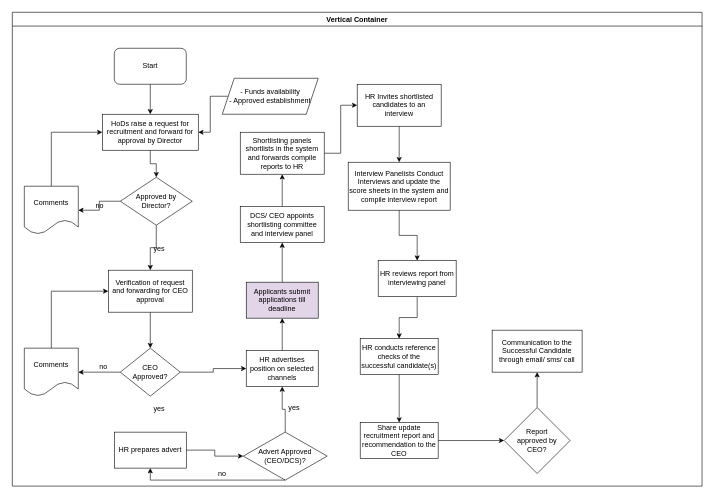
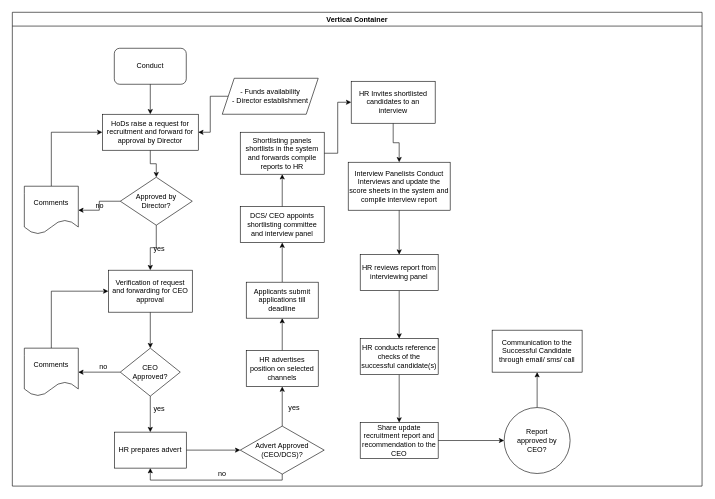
  <mxCell id="0" />
  <mxCell id="1" parent="0" />
  <mxCell id="2" value="Vertical Container" style="swimlane;" vertex="1" parent="1"><mxGeometry x="20" y="20" width="1150" height="790" as="geometry" /></mxCell>
- <mxCell id="3" value="Start" style="rounded=1;whiteSpace=wrap;html=1;" vertex="1" parent="2"><mxGeometry x="170" y="60" width="120" height="60" as="geometry" /></mxCell>
+ <mxCell id="3" value="Conduct" style="rounded=1;whiteSpace=wrap;html=1;" vertex="1" parent="2"><mxGeometry x="170" y="60" width="120" height="60" as="geometry" /></mxCell>
  <mxCell id="4" value="" style="edgeStyle=orthogonalEdgeStyle;rounded=0;orthogonalLoop=1;jettySize=auto;html=1;" edge="1" parent="2" source="5" target="11"><mxGeometry relative="1" as="geometry" /></mxCell>
  <mxCell id="5" value="&lt;span lang=&quot;EN-GB&quot;&gt;HoDs raise a request for recruitment and forward for approval by Director&lt;br&gt;&lt;/span&gt;" style="rounded=0;whiteSpace=wrap;html=1;" vertex="1" parent="2"><mxGeometry x="150" y="170" width="160" height="60" as="geometry" /></mxCell>
  <mxCell id="6" value="" style="edgeStyle=orthogonalEdgeStyle;rounded=0;orthogonalLoop=1;jettySize=auto;html=1;" edge="1" parent="2" source="3" target="5"><mxGeometry relative="1" as="geometry"><mxPoint x="230" y="200" as="targetPoint" /></mxGeometry></mxCell>
  <mxCell id="7" value="" style="edgeStyle=orthogonalEdgeStyle;rounded=0;orthogonalLoop=1;jettySize=auto;html=1;" edge="1" parent="2" source="8" target="5"><mxGeometry relative="1" as="geometry" /></mxCell>
- <mxCell id="8" value="&lt;div&gt;- Funds availability&lt;/div&gt;&lt;div&gt;- Approved establishment&lt;br&gt;&lt;/div&gt;" style="shape=parallelogram;perimeter=parallelogramPerimeter;whiteSpace=wrap;html=1;fixedSize=1;" vertex="1" parent="2"><mxGeometry x="350" y="110" width="160" height="60" as="geometry" /></mxCell>
+ <mxCell id="8" value="&lt;div&gt;- Funds availability&lt;/div&gt;&lt;div&gt;- Director establishment&lt;br&gt;&lt;/div&gt;" style="shape=parallelogram;perimeter=parallelogramPerimeter;whiteSpace=wrap;html=1;fixedSize=1;" vertex="1" parent="2"><mxGeometry x="350" y="110" width="160" height="60" as="geometry" /></mxCell>
  <mxCell id="9" value="" style="edgeStyle=orthogonalEdgeStyle;rounded=0;orthogonalLoop=1;jettySize=auto;html=1;" edge="1" parent="2" source="11" target="13"><mxGeometry relative="1" as="geometry" /></mxCell>
  <mxCell id="10" value="" style="edgeStyle=orthogonalEdgeStyle;rounded=0;orthogonalLoop=1;jettySize=auto;html=1;" edge="1" parent="2" source="11" target="16"><mxGeometry relative="1" as="geometry" /></mxCell>
  <mxCell id="11" value="Approved by Director?" style="rhombus;whiteSpace=wrap;html=1;rounded=0;" vertex="1" parent="2"><mxGeometry x="180" y="275" width="120" height="80" as="geometry" /></mxCell>
  <mxCell id="12" value="" style="edgeStyle=orthogonalEdgeStyle;rounded=0;orthogonalLoop=1;jettySize=auto;html=1;" edge="1" parent="2" source="13" target="19"><mxGeometry relative="1" as="geometry" /></mxCell>
  <mxCell id="13" value="Verification of request and forwarding for CEO approval" style="whiteSpace=wrap;html=1;rounded=0;" vertex="1" parent="2"><mxGeometry x="160" y="430" width="140" height="70" as="geometry" /></mxCell>
  <mxCell id="14" value="yes" style="text;html=1;strokeColor=none;fillColor=none;align=center;verticalAlign=middle;whiteSpace=wrap;rounded=0;" vertex="1" parent="2"><mxGeometry x="225" y="384" width="40" height="20" as="geometry" /></mxCell>
  <mxCell id="15" value="" style="edgeStyle=orthogonalEdgeStyle;rounded=0;orthogonalLoop=1;jettySize=auto;html=1;entryX=0;entryY=0.5;entryDx=0;entryDy=0;exitX=0.5;exitY=0;exitDx=0;exitDy=0;" edge="1" parent="2" source="16" target="5"><mxGeometry relative="1" as="geometry"><mxPoint x="65" y="200" as="targetPoint" /></mxGeometry></mxCell>
  <mxCell id="16" value="Comments" style="shape=document;whiteSpace=wrap;html=1;boundedLbl=1;rounded=0;" vertex="1" parent="2"><mxGeometry x="20" y="290" width="90" height="80" as="geometry" /></mxCell>
- <mxCell id="17" value="" style="edgeStyle=orthogonalEdgeStyle;rounded=0;orthogonalLoop=1;jettySize=auto;html=1;" edge="1" parent="2" source="19" target="27"><mxGeometry relative="1" as="geometry" /></mxCell>
+ <mxCell id="17" value="" style="edgeStyle=orthogonalEdgeStyle;rounded=0;orthogonalLoop=1;jettySize=auto;html=1;" edge="1" parent="2" source="19" target="21"><mxGeometry relative="1" as="geometry" /></mxCell>
  <mxCell id="18" value="" style="edgeStyle=orthogonalEdgeStyle;rounded=0;orthogonalLoop=1;jettySize=auto;html=1;" edge="1" parent="2" source="19" target="23"><mxGeometry relative="1" as="geometry" /></mxCell>
  <mxCell id="19" value="&lt;div&gt;CEO &lt;br&gt;&lt;/div&gt;&lt;div&gt;Approved?&lt;/div&gt;" style="rhombus;whiteSpace=wrap;html=1;rounded=0;" vertex="1" parent="2"><mxGeometry x="180" y="560" width="100" height="80" as="geometry" /></mxCell>
  <mxCell id="20" value="" style="edgeStyle=orthogonalEdgeStyle;rounded=0;orthogonalLoop=1;jettySize=auto;html=1;" edge="1" parent="2" source="21" target="25"><mxGeometry relative="1" as="geometry" /></mxCell>
  <mxCell id="21" value="HR prepares advert" style="whiteSpace=wrap;html=1;rounded=0;" vertex="1" parent="2"><mxGeometry x="170" y="700" width="120" height="60" as="geometry" /></mxCell>
  <mxCell id="22" value="" style="edgeStyle=orthogonalEdgeStyle;rounded=0;orthogonalLoop=1;jettySize=auto;html=1;entryX=0;entryY=0.5;entryDx=0;entryDy=0;exitX=0.5;exitY=0;exitDx=0;exitDy=0;" edge="1" parent="2" source="23" target="13"><mxGeometry relative="1" as="geometry"><mxPoint x="65" y="470" as="targetPoint" /></mxGeometry></mxCell>
  <mxCell id="23" value="Comments" style="shape=document;whiteSpace=wrap;html=1;boundedLbl=1;rounded=0;" vertex="1" parent="2"><mxGeometry x="20" y="560" width="90" height="80" as="geometry" /></mxCell>
  <mxCell id="24" value="" style="edgeStyle=orthogonalEdgeStyle;rounded=0;orthogonalLoop=1;jettySize=auto;html=1;" edge="1" parent="2" source="25" target="27"><mxGeometry relative="1" as="geometry" /></mxCell>
- <mxCell id="25" value="Advert Approved (CEO/DCS)?" style="rhombus;whiteSpace=wrap;html=1;rounded=0;" vertex="1" parent="2"><mxGeometry x="385" y="700" width="140" height="80" as="geometry" /></mxCell>
+ <mxCell id="25" value="Advert Approved (CEO/DCS)?" style="rhombus;whiteSpace=wrap;html=1;rounded=0;" vertex="1" parent="2"><mxGeometry x="380" y="690" width="140" height="80" as="geometry" /></mxCell>
  <mxCell id="26" value="" style="edgeStyle=orthogonalEdgeStyle;rounded=0;orthogonalLoop=1;jettySize=auto;html=1;" edge="1" parent="2" source="27" target="29"><mxGeometry relative="1" as="geometry" /></mxCell>
  <mxCell id="27" value="HR advertises position on selected channels" style="whiteSpace=wrap;html=1;rounded=0;" vertex="1" parent="2"><mxGeometry x="390" y="564" width="120" height="60" as="geometry" /></mxCell>
  <mxCell id="28" value="" style="edgeStyle=orthogonalEdgeStyle;rounded=0;orthogonalLoop=1;jettySize=auto;html=1;" edge="1" parent="2" source="29" target="33"><mxGeometry relative="1" as="geometry" /></mxCell>
- <mxCell id="29" value="Applicants submit applications till deadline" style="whiteSpace=wrap;html=1;rounded=0;fillColor=#e1d5e7;" vertex="1" parent="2"><mxGeometry x="390" y="450" width="120" height="60" as="geometry" /></mxCell>
+ <mxCell id="29" value="Applicants submit applications till deadline" style="whiteSpace=wrap;html=1;rounded=0;" vertex="1" parent="2"><mxGeometry x="390" y="450" width="120" height="60" as="geometry" /></mxCell>
  <mxCell id="30" value="yes" style="text;html=1;strokeColor=none;fillColor=none;align=center;verticalAlign=middle;whiteSpace=wrap;rounded=0;" vertex="1" parent="2"><mxGeometry x="450" y="650" width="40" height="20" as="geometry" /></mxCell>
  <mxCell id="31" value="" style="edgeStyle=orthogonalEdgeStyle;rounded=0;orthogonalLoop=1;jettySize=auto;html=1;entryX=0.5;entryY=1;entryDx=0;entryDy=0;exitX=0.5;exitY=1;exitDx=0;exitDy=0;" edge="1" parent="2" source="25" target="21"><mxGeometry relative="1" as="geometry"><mxPoint x="450" y="860" as="targetPoint" /><Array as="points"><mxPoint x="450" y="780" /><mxPoint x="230" y="780" /></Array></mxGeometry></mxCell>
  <mxCell id="32" value="" style="edgeStyle=orthogonalEdgeStyle;rounded=0;orthogonalLoop=1;jettySize=auto;html=1;" edge="1" parent="2" source="33" target="35"><mxGeometry relative="1" as="geometry" /></mxCell>
  <mxCell id="33" value="&lt;span lang=&quot;EN-GB&quot;&gt;DCS/ CEO appoints shortlisting committee and interview panel&lt;/span&gt;" style="whiteSpace=wrap;html=1;rounded=0;" vertex="1" parent="2"><mxGeometry x="380" y="324" width="140" height="60" as="geometry" /></mxCell>
  <mxCell id="34" value="" style="edgeStyle=orthogonalEdgeStyle;rounded=0;orthogonalLoop=1;jettySize=auto;html=1;entryX=0;entryY=0.5;entryDx=0;entryDy=0;" edge="1" parent="2" source="35" target="37"><mxGeometry relative="1" as="geometry" /></mxCell>
  <mxCell id="35" value="Shortlisting panels shortlists in the system and forwards compile reports to HR" style="whiteSpace=wrap;html=1;rounded=0;" vertex="1" parent="2"><mxGeometry x="380" y="200" width="140" height="70" as="geometry" /></mxCell>
  <mxCell id="36" value="" style="edgeStyle=orthogonalEdgeStyle;rounded=0;orthogonalLoop=1;jettySize=auto;html=1;" edge="1" parent="2" source="37" target="39"><mxGeometry relative="1" as="geometry" /></mxCell>
- <mxCell id="37" value="HR Invites shortlisted candidates to an interview" style="whiteSpace=wrap;html=1;rounded=0;" vertex="1" parent="2"><mxGeometry x="575" y="120" width="140" height="70" as="geometry" /></mxCell>
+ <mxCell id="37" value="HR Invites shortlisted candidates to an interview" style="whiteSpace=wrap;html=1;rounded=0;" vertex="1" parent="2"><mxGeometry x="565" y="115" width="140" height="70" as="geometry" /></mxCell>
  <mxCell id="38" value="" style="edgeStyle=orthogonalEdgeStyle;rounded=0;orthogonalLoop=1;jettySize=auto;html=1;" edge="1" parent="2" source="39" target="41"><mxGeometry relative="1" as="geometry" /></mxCell>
  <mxCell id="39" value="&lt;span lang=&quot;EN-GB&quot;&gt;Interview Panelists Conduct Interviews and update the score sheets in the system and compile interview report&lt;br&gt;&lt;/span&gt;" style="whiteSpace=wrap;html=1;rounded=0;" vertex="1" parent="2"><mxGeometry x="560" y="250" width="170" height="80" as="geometry" /></mxCell>
  <mxCell id="40" value="" style="edgeStyle=orthogonalEdgeStyle;rounded=0;orthogonalLoop=1;jettySize=auto;html=1;" edge="1" parent="2" source="41" target="43"><mxGeometry relative="1" as="geometry" /></mxCell>
- <mxCell id="41" value="&lt;span lang=&quot;EN-GB&quot;&gt;HR reviews report from interviewing panel&lt;/span&gt;" style="whiteSpace=wrap;html=1;rounded=0;" vertex="1" parent="2"><mxGeometry x="610" y="414" width="130" height="60" as="geometry" /></mxCell>
+ <mxCell id="41" value="&lt;span lang=&quot;EN-GB&quot;&gt;HR reviews report from interviewing panel&lt;/span&gt;" style="whiteSpace=wrap;html=1;rounded=0;" vertex="1" parent="2"><mxGeometry x="580" y="404" width="130" height="60" as="geometry" /></mxCell>
  <mxCell id="42" value="" style="edgeStyle=orthogonalEdgeStyle;rounded=0;orthogonalLoop=1;jettySize=auto;html=1;" edge="1" parent="2" source="43" target="45"><mxGeometry relative="1" as="geometry" /></mxCell>
  <mxCell id="43" value="&lt;span lang=&quot;EN-GB&quot;&gt;HR conducts reference checks of the successful candidate(s)&lt;br&gt;&lt;/span&gt;" style="whiteSpace=wrap;html=1;rounded=0;" vertex="1" parent="2"><mxGeometry x="580" y="544" width="130" height="60" as="geometry" /></mxCell>
  <mxCell id="44" value="" style="edgeStyle=orthogonalEdgeStyle;rounded=0;orthogonalLoop=1;jettySize=auto;html=1;" edge="1" parent="2" source="45" target="47"><mxGeometry relative="1" as="geometry" /></mxCell>
  <mxCell id="45" value="Share update recruitment report and recommendation to the CEO" style="whiteSpace=wrap;html=1;rounded=0;" vertex="1" parent="2"><mxGeometry x="580" y="684" width="130" height="60" as="geometry" /></mxCell>
  <mxCell id="46" value="" style="edgeStyle=orthogonalEdgeStyle;rounded=0;orthogonalLoop=1;jettySize=auto;html=1;" edge="1" parent="2" source="47" target="48"><mxGeometry relative="1" as="geometry" /></mxCell>
- <mxCell id="47" value="&lt;div&gt;Report &lt;br&gt;&lt;/div&gt;&lt;div&gt;approved by &lt;br&gt;&lt;/div&gt;&lt;div&gt;CEO?&lt;/div&gt;" style="rhombus;whiteSpace=wrap;html=1;rounded=0;" vertex="1" parent="2"><mxGeometry x="820" y="659" width="110" height="110" as="geometry" /></mxCell>
+ <mxCell id="47" value="&lt;div&gt;Report &lt;br&gt;&lt;/div&gt;&lt;div&gt;approved by &lt;br&gt;&lt;/div&gt;&lt;div&gt;CEO?&lt;/div&gt;" style="ellipse;whiteSpace=wrap;html=1;" vertex="1" parent="2"><mxGeometry x="820" y="659" width="110" height="110" as="geometry" /></mxCell>
  <mxCell id="48" value="&lt;span lang=&quot;EN-GB&quot;&gt;Communication to the Successful Candidate through email/ sms/ call&lt;/span&gt;" style="whiteSpace=wrap;html=1;rounded=0;" vertex="1" parent="2"><mxGeometry x="800" y="530" width="150" height="70" as="geometry" /></mxCell>
  <mxCell id="49" value="no" style="text;html=1;strokeColor=none;fillColor=none;align=center;verticalAlign=middle;whiteSpace=wrap;rounded=0;" vertex="1" parent="1"><mxGeometry x="146" y="333" width="40" height="20" as="geometry" /></mxCell>
  <mxCell id="50" value="yes" style="text;html=1;strokeColor=none;fillColor=none;align=center;verticalAlign=middle;whiteSpace=wrap;rounded=0;" vertex="1" parent="1"><mxGeometry x="245" y="672" width="40" height="20" as="geometry" /></mxCell>
  <mxCell id="51" value="no" style="text;html=1;strokeColor=none;fillColor=none;align=center;verticalAlign=middle;whiteSpace=wrap;rounded=0;" vertex="1" parent="1"><mxGeometry x="152" y="602" width="40" height="20" as="geometry" /></mxCell>
  <mxCell id="52" value="no" style="text;html=1;strokeColor=none;fillColor=none;align=center;verticalAlign=middle;whiteSpace=wrap;rounded=0;" vertex="1" parent="1"><mxGeometry x="350" y="780" width="40" height="20" as="geometry" /></mxCell>
